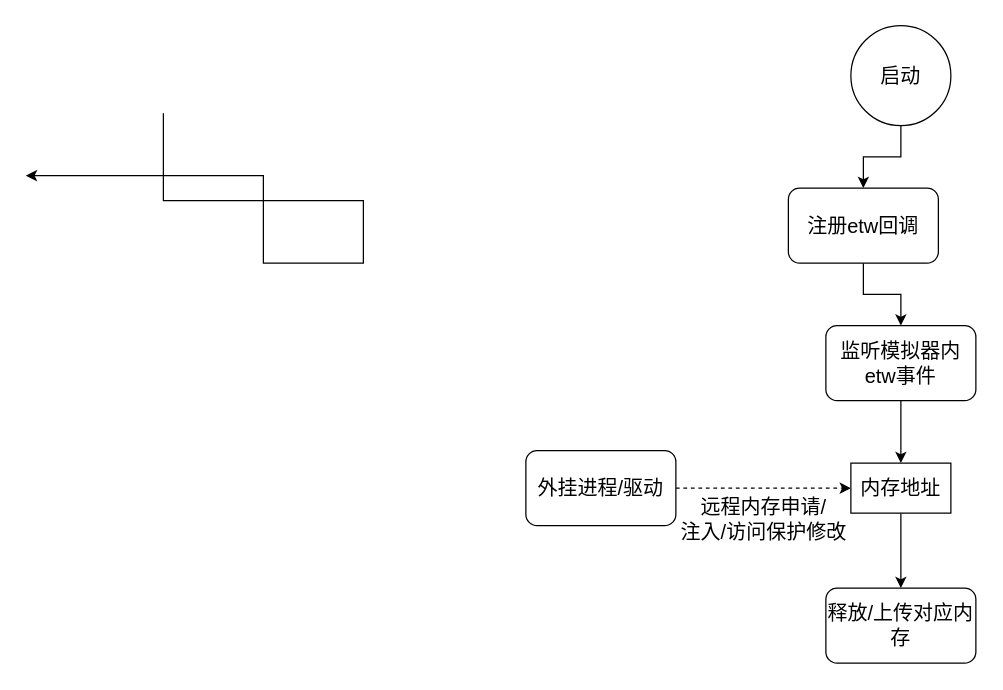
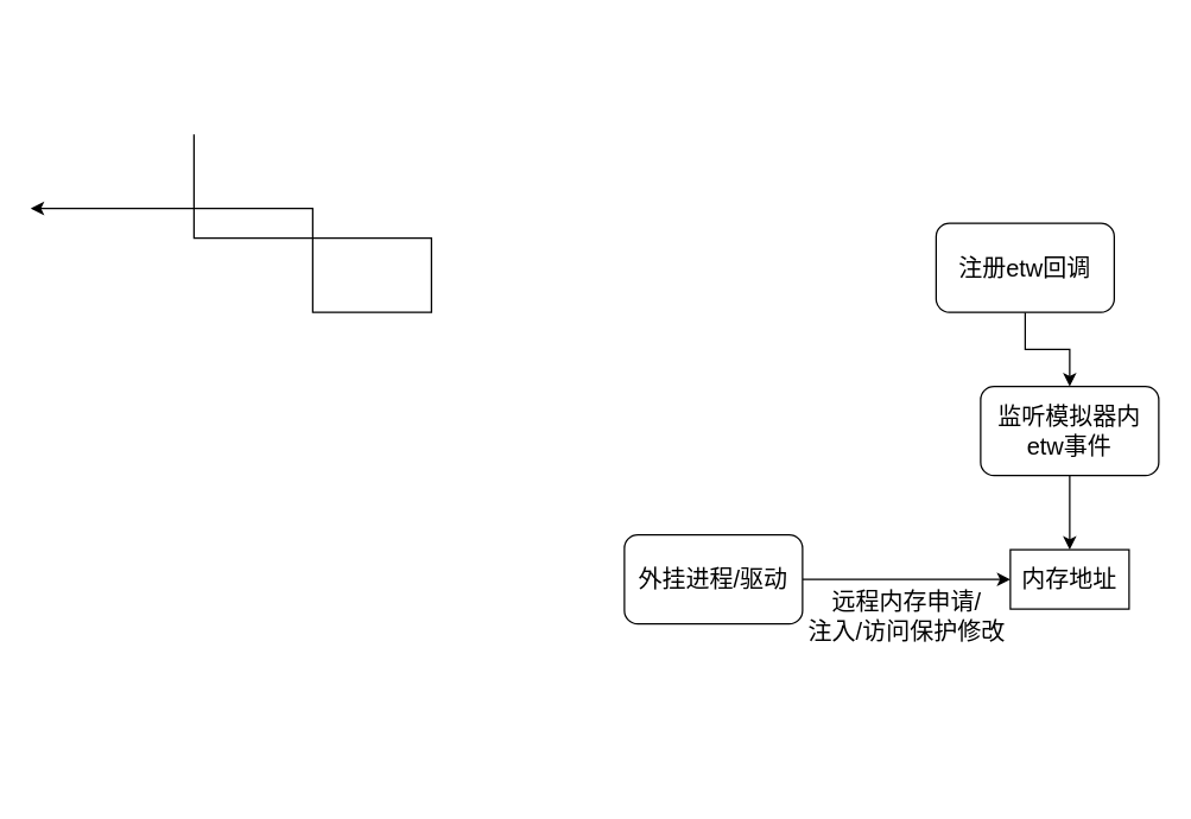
  <mxCell id="0" />
  <mxCell id="1" parent="0" />
  <mxCell id="2" value="" style="edgeStyle=orthogonalEdgeStyle;rounded=0;orthogonalLoop=1;jettySize=auto;html=1;fontSize=16;" edge="1" parent="1" source="3" target="13"><mxGeometry relative="1" as="geometry" /></mxCell>
  <mxCell id="3" value="监听模拟器内etw事件" style="rounded=1;whiteSpace=wrap;html=1;fontSize=16;" vertex="1" parent="1"><mxGeometry x="660" y="260" width="120" height="60" as="geometry" /></mxCell>
  <mxCell id="4" value="" style="edgeStyle=orthogonalEdgeStyle;rounded=0;orthogonalLoop=1;jettySize=auto;html=1;fontSize=16;" edge="1" parent="1"><mxGeometry relative="1" as="geometry"><mxPoint x="130" y="90" as="sourcePoint" /><mxPoint x="20" y="140" as="targetPoint" /><Array as="points"><mxPoint x="130" y="160" /><mxPoint x="290" y="160" /><mxPoint x="290" y="210" /><mxPoint x="210" y="210" /><mxPoint x="210" y="140" /></Array></mxGeometry></mxCell>
- <mxCell id="5" value="" style="edgeStyle=orthogonalEdgeStyle;rounded=0;orthogonalLoop=1;jettySize=auto;html=1;fontSize=16;dashed=1;" edge="1" parent="1" source="6" target="13"><mxGeometry relative="1" as="geometry" /></mxCell>
+ <mxCell id="5" value="" style="edgeStyle=orthogonalEdgeStyle;rounded=0;orthogonalLoop=1;jettySize=auto;html=1;fontSize=16;" edge="1" parent="1" source="6" target="13"><mxGeometry relative="1" as="geometry" /></mxCell>
  <mxCell id="6" value="外挂进程/驱动" style="rounded=1;whiteSpace=wrap;html=1;fontSize=16;" vertex="1" parent="1"><mxGeometry x="420" y="360" width="120" height="60" as="geometry" /></mxCell>
  <mxCell id="7" value="远程内存申请/&lt;div&gt;注入/访问保护修改&lt;/div&gt;" style="text;html=1;align=center;verticalAlign=middle;resizable=0;points=[];autosize=1;strokeColor=none;fillColor=none;fontSize=16;" vertex="1" parent="1"><mxGeometry x="530" y="390" width="160" height="50" as="geometry" /></mxCell>
  <mxCell id="8" value="" style="edgeStyle=orthogonalEdgeStyle;rounded=0;orthogonalLoop=1;jettySize=auto;html=1;fontSize=16;" edge="1" parent="1" source="9" target="3"><mxGeometry relative="1" as="geometry" /></mxCell>
  <mxCell id="9" value="注册etw回调" style="rounded=1;whiteSpace=wrap;html=1;fontSize=16;" vertex="1" parent="1"><mxGeometry x="630" y="150" width="120" height="60" as="geometry" /></mxCell>
- <mxCell id="10" value="" style="edgeStyle=orthogonalEdgeStyle;rounded=0;orthogonalLoop=1;jettySize=auto;html=1;fontSize=16;" edge="1" parent="1" source="11" target="9"><mxGeometry relative="1" as="geometry" /></mxCell>
- <mxCell id="11" value="启动" style="ellipse;whiteSpace=wrap;html=1;aspect=fixed;fontSize=16;" vertex="1" parent="1"><mxGeometry x="680" y="20" width="80" height="80" as="geometry" /></mxCell>
- <mxCell id="12" value="" style="edgeStyle=orthogonalEdgeStyle;rounded=0;orthogonalLoop=1;jettySize=auto;html=1;fontSize=16;" edge="1" parent="1" source="13" target="14"><mxGeometry relative="1" as="geometry" /></mxCell>
  <mxCell id="13" value="内存地址" style="rounded=0;whiteSpace=wrap;html=1;fontSize=16;" vertex="1" parent="1"><mxGeometry x="680" y="370" width="80" height="40" as="geometry" /></mxCell>
- <mxCell id="14" value="释放/上传对应内存" style="rounded=1;whiteSpace=wrap;html=1;fontSize=16;" vertex="1" parent="1"><mxGeometry x="660" y="470" width="120" height="60" as="geometry" /></mxCell>
